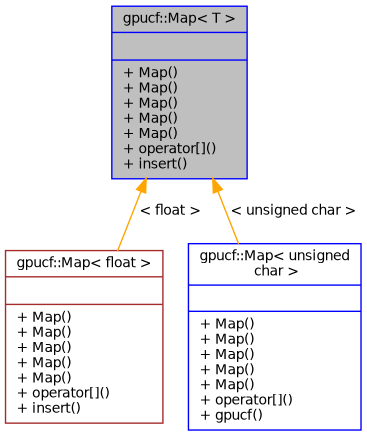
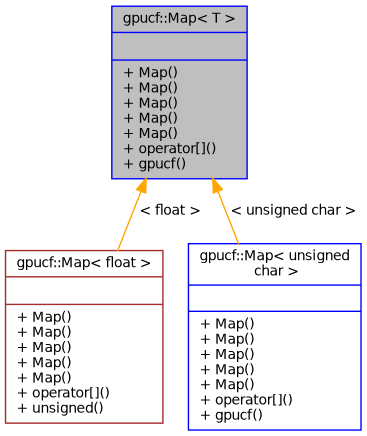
  digraph {
    node [color=blue fontname=Helvetica fontsize=10 shape=record]
    edge [color=orange dir=back fontname=Helvetica fontsize=10 labelfontname=Helvetica labelfontsize=10 style=solid]
-   n1 [fillcolor=grey75 fontcolor=black height=0.2 label="{gpucf::Map\< T \>\n||+ Map()\l+ Map()\l+ Map()\l+ Map()\l+ Map()\l+ operator[]()\l+ insert()\l}" style=filled width=0.4]
-   n2 [color=brown height=0.2 label="{gpucf::Map\< float \>\n||+ Map()\l+ Map()\l+ Map()\l+ Map()\l+ Map()\l+ operator[]()\l+ insert()\l}" width=0.4]
+   n1 [fillcolor=grey75 fontcolor=black height=0.2 label="{gpucf::Map\< T \>\n||+ Map()\l+ Map()\l+ Map()\l+ Map()\l+ Map()\l+ operator[]()\l+ gpucf()\l}" style=filled width=0.4]
+   n2 [color=brown height=0.2 label="{gpucf::Map\< float \>\n||+ Map()\l+ Map()\l+ Map()\l+ Map()\l+ Map()\l+ operator[]()\l+ unsigned()\l}" width=0.4]
    n3 [height=0.2 label="{gpucf::Map\< unsigned\l char \>\n||+ Map()\l+ Map()\l+ Map()\l+ Map()\l+ Map()\l+ operator[]()\l+ gpucf()\l}" width=0.4]
    n1 -> n2 [label=" \< float \>"]
    n1 -> n3 [label=" \< unsigned char \>"]
  }
